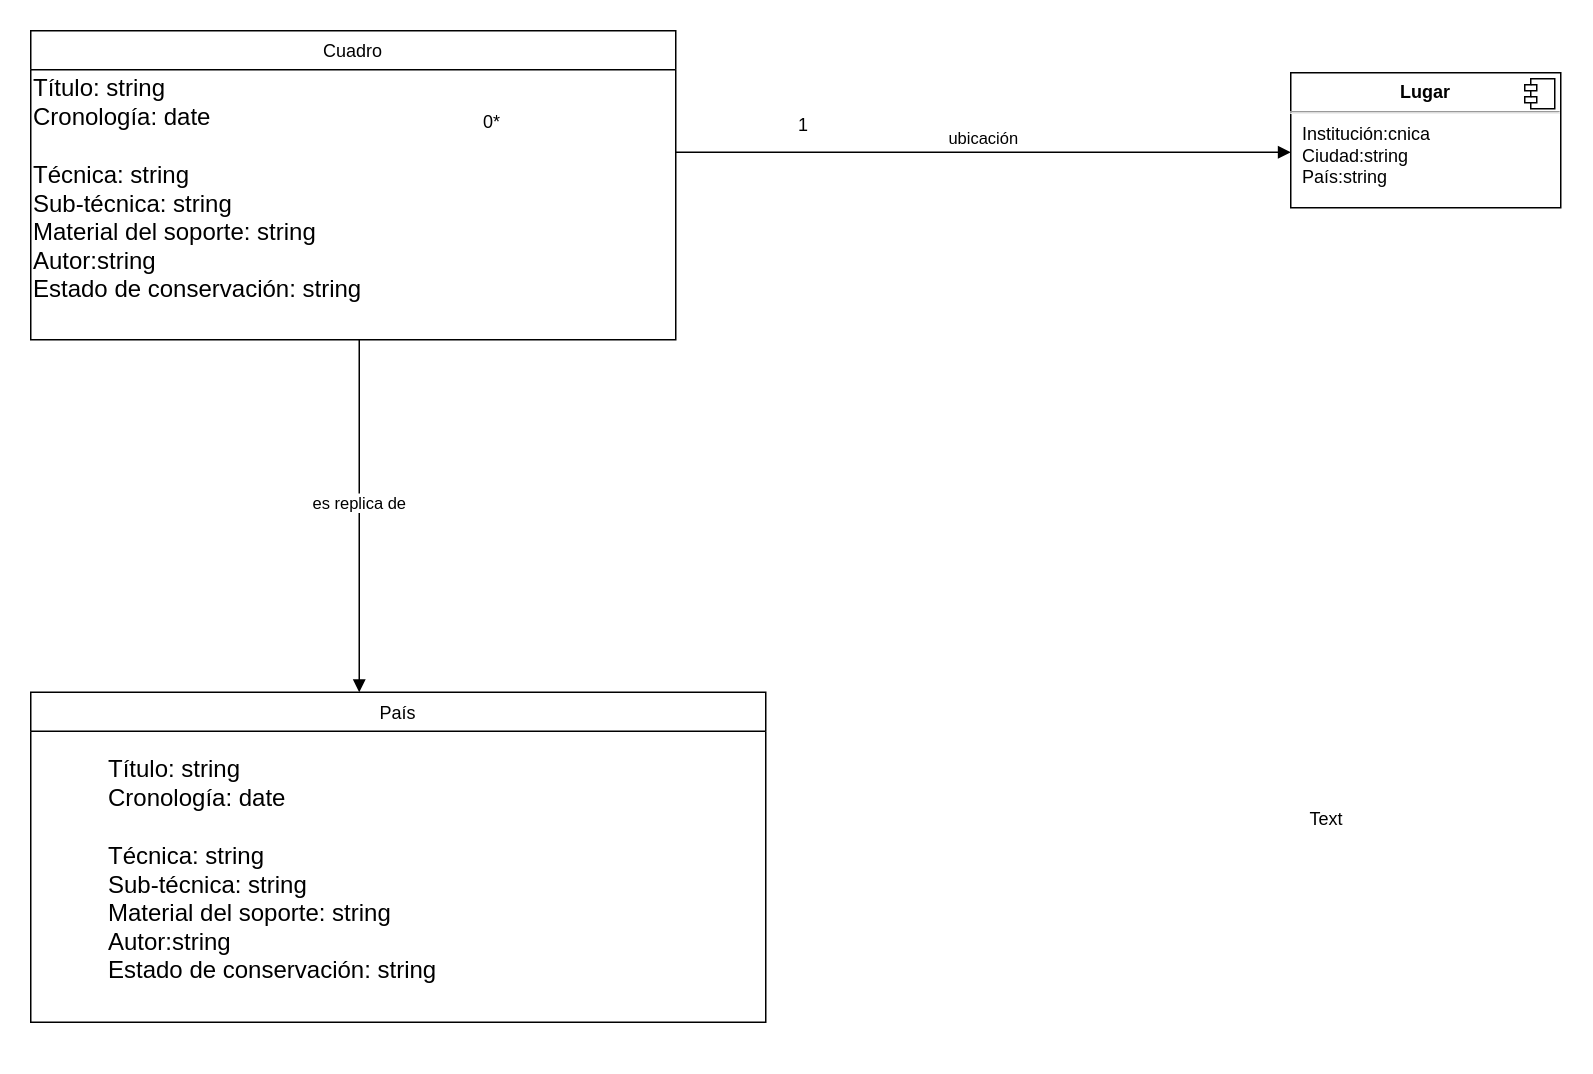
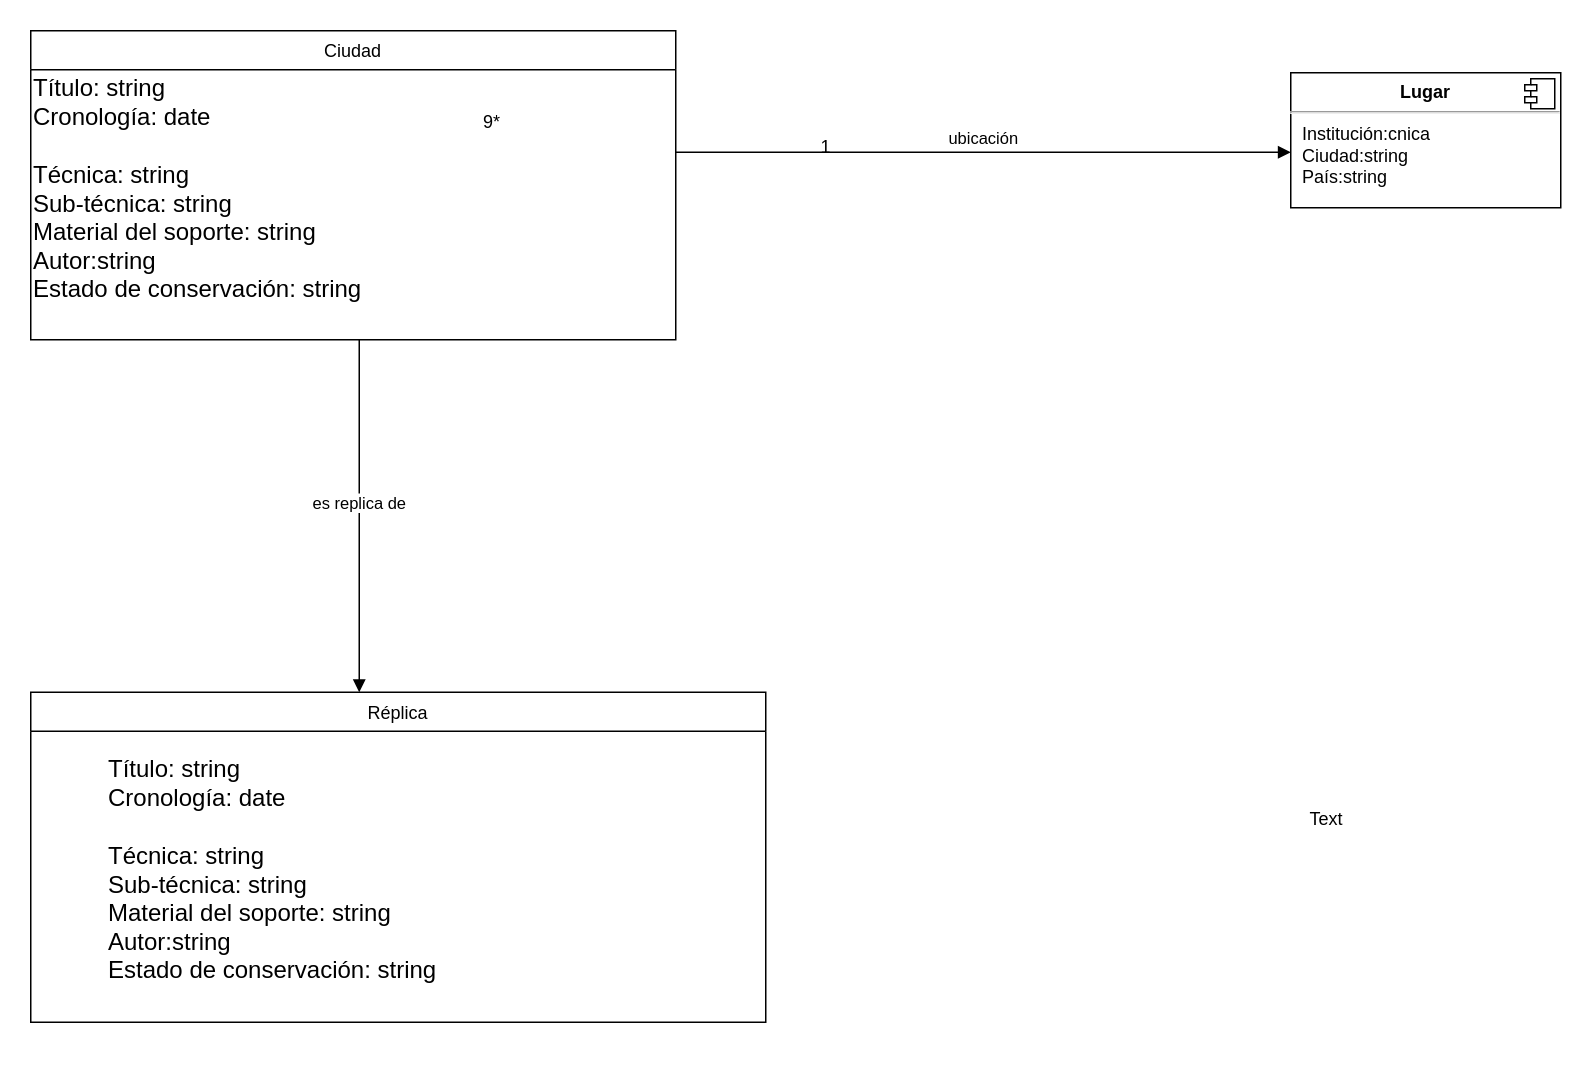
  <mxCell id="0" />
  <mxCell id="1" parent="0" />
  <mxCell id="2" value="ubicación" style="html=1;verticalAlign=bottom;endArrow=block;" edge="1" parent="1"><mxGeometry width="80" relative="1" as="geometry"><mxPoint x="450" y="101" as="sourcePoint" /><mxPoint x="860" y="101" as="targetPoint" /></mxGeometry></mxCell>
- <mxCell id="3" value="0*" style="text;html=1;resizable=0;points=[];autosize=1;align=left;verticalAlign=top;spacingTop=-4;" vertex="1" parent="1"><mxGeometry x="320" y="71" width="30" height="20" as="geometry" /></mxCell>
+ <mxCell id="3" value="9*" style="text;html=1;resizable=0;points=[];autosize=1;align=left;verticalAlign=top;spacingTop=-4;" vertex="1" parent="1"><mxGeometry x="320" y="71" width="30" height="20" as="geometry" /></mxCell>
  <mxCell id="4" value="&lt;p style=&quot;margin: 0px ; margin-top: 6px ; text-align: center&quot;&gt;&lt;b&gt;Lugar&lt;/b&gt;&lt;/p&gt;&lt;hr&gt;&lt;p style=&quot;margin: 0px ; margin-left: 8px&quot;&gt;Institución:cnica&lt;/p&gt;&lt;p style=&quot;margin: 0px ; margin-left: 8px&quot;&gt;Ciudad:string&lt;/p&gt;&lt;p style=&quot;margin: 0px ; margin-left: 8px&quot;&gt;País:string&lt;/p&gt;" style="align=left;overflow=fill;html=1;" vertex="1" parent="1"><mxGeometry x="860" y="48" width="180" height="90" as="geometry" /></mxCell>
  <mxCell id="5" value="" style="shape=component;jettyWidth=8;jettyHeight=4;" vertex="1" parent="4"><mxGeometry x="1" width="20" height="20" relative="1" as="geometry"><mxPoint x="-24" y="4" as="offset" /></mxGeometry></mxCell>
- <mxCell id="6" value="1" style="text;html=1;resizable=0;points=[];autosize=1;align=left;verticalAlign=top;spacingTop=-4;" vertex="1" parent="1"><mxGeometry x="530" y="73" width="20" height="20" as="geometry" /></mxCell>
- <mxCell id="7" value="Cuadro" style="swimlane;fontStyle=0;childLayout=stackLayout;horizontal=1;startSize=26;fillColor=none;horizontalStack=0;resizeParent=1;resizeParentMax=0;resizeLast=0;collapsible=1;marginBottom=0;" vertex="1" parent="1"><mxGeometry x="20" y="20" width="430" height="206" as="geometry" /></mxCell>
+ <mxCell id="6" value="1" style="text;html=1;resizable=0;points=[];autosize=1;align=left;verticalAlign=top;spacingTop=-4;" vertex="1" parent="1"><mxGeometry x="545" y="88" width="20" height="20" as="geometry" /></mxCell>
+ <mxCell id="7" value="Ciudad" style="swimlane;fontStyle=0;childLayout=stackLayout;horizontal=1;startSize=26;fillColor=none;horizontalStack=0;resizeParent=1;resizeParentMax=0;resizeLast=0;collapsible=1;marginBottom=0;" vertex="1" parent="1"><mxGeometry x="20" y="20" width="430" height="206" as="geometry" /></mxCell>
  <mxCell id="8" value="&lt;span style=&quot;font-size: medium&quot;&gt;Título: string&lt;br&gt;&lt;/span&gt;&lt;span style=&quot;font-size: medium&quot;&gt;Cronología: date&lt;br&gt;&lt;br&gt;&lt;/span&gt;&lt;span style=&quot;font-size: medium&quot;&gt;Técnica: string&lt;br&gt;&lt;/span&gt;&lt;span style=&quot;font-size: medium&quot;&gt;Sub-técnica: string&lt;br&gt;&lt;/span&gt;&lt;span style=&quot;font-size: medium&quot;&gt;Material del soporte: string&lt;br&gt;&lt;/span&gt;&lt;span style=&quot;font-size: medium&quot;&gt;Autor:string&lt;br&gt;&lt;/span&gt;&lt;span style=&quot;font-size: medium&quot;&gt;Estado de conservación: string&amp;nbsp;&lt;/span&gt;&lt;span style=&quot;font-size: medium&quot;&gt;&lt;br&gt;&lt;/span&gt;&lt;div class=&quot;page&quot; title=&quot;Page 6&quot;&gt;&lt;div class=&quot;section&quot;&gt;&lt;div class=&quot;layoutArea&quot;&gt;&lt;div class=&quot;column&quot;&gt;&lt;font size=&quot;3&quot;&gt;&lt;br&gt;&#09;&#09;&#09;&#09;&#09;&lt;/font&gt;&lt;/div&gt;&lt;font size=&quot;3&quot;&gt;&lt;br&gt;&#09;&#09;&#09;&#09;&lt;/font&gt;&lt;/div&gt;&lt;font size=&quot;3&quot;&gt;&lt;br&gt;&#09;&#09;&#09;&lt;/font&gt;&lt;/div&gt;&lt;br&gt;&#09;&#09;&lt;/div&gt;" style="text;html=1;resizable=0;points=[];autosize=1;align=left;verticalAlign=top;spacingTop=-4;" vertex="1" parent="7"><mxGeometry y="26" width="430" height="180" as="geometry" /></mxCell>
  <mxCell id="9" value="es replica de" style="html=1;verticalAlign=bottom;endArrow=block;" edge="1" parent="1"><mxGeometry width="80" relative="1" as="geometry"><mxPoint x="239" y="226" as="sourcePoint" /><mxPoint x="239" y="461" as="targetPoint" /></mxGeometry></mxCell>
- <mxCell id="10" value="País" style="swimlane;fontStyle=0;childLayout=stackLayout;horizontal=1;startSize=26;fillColor=none;horizontalStack=0;resizeParent=1;resizeParentMax=0;resizeLast=0;collapsible=1;marginBottom=0;" vertex="1" parent="1"><mxGeometry x="20" y="461" width="490" height="220" as="geometry" /></mxCell>
+ <mxCell id="10" value="Réplica" style="swimlane;fontStyle=0;childLayout=stackLayout;horizontal=1;startSize=26;fillColor=none;horizontalStack=0;resizeParent=1;resizeParentMax=0;resizeLast=0;collapsible=1;marginBottom=0;" vertex="1" parent="1"><mxGeometry x="20" y="461" width="490" height="220" as="geometry" /></mxCell>
  <mxCell id="11" value="&lt;span style=&quot;font-size: medium&quot;&gt;Título: string&lt;br&gt;&lt;/span&gt;&lt;span style=&quot;font-size: medium&quot;&gt;Cronología: date&lt;br&gt;&lt;br&gt;&lt;/span&gt;&lt;span style=&quot;font-size: medium&quot;&gt;Técnica: string&lt;br&gt;&lt;/span&gt;&lt;span style=&quot;font-size: medium&quot;&gt;Sub-técnica: string&lt;br&gt;&lt;/span&gt;&lt;span style=&quot;font-size: medium&quot;&gt;Material del soporte: string&lt;br&gt;&lt;/span&gt;&lt;span style=&quot;font-size: medium&quot;&gt;Autor:string&lt;br&gt;&lt;/span&gt;&lt;span style=&quot;font-size: medium&quot;&gt;Estado de conservación: string&amp;nbsp;&lt;/span&gt;&lt;span style=&quot;font-size: medium&quot;&gt;&lt;br&gt;&lt;/span&gt;&lt;div class=&quot;page&quot; title=&quot;Page 6&quot;&gt;&lt;div class=&quot;section&quot;&gt;&lt;div class=&quot;layoutArea&quot;&gt;&lt;div class=&quot;column&quot;&gt;&lt;font size=&quot;3&quot;&gt;&lt;br&gt;&lt;/font&gt;&lt;/div&gt;&lt;font size=&quot;3&quot;&gt;&lt;br&gt;&lt;/font&gt;&lt;/div&gt;&lt;font size=&quot;3&quot;&gt;&lt;br&gt;&lt;/font&gt;&lt;/div&gt;&lt;/div&gt;" style="text;html=1;resizable=0;points=[];autosize=1;align=left;verticalAlign=top;spacingTop=-4;" vertex="1" parent="1"><mxGeometry x="70" y="500" width="240" height="170" as="geometry" /></mxCell>
  <mxCell id="12" value="Text" style="text;html=1;resizable=0;points=[];autosize=1;align=left;verticalAlign=top;spacingTop=-4;" vertex="1" parent="1"><mxGeometry x="871" y="536" width="40" height="20" as="geometry" /></mxCell>
